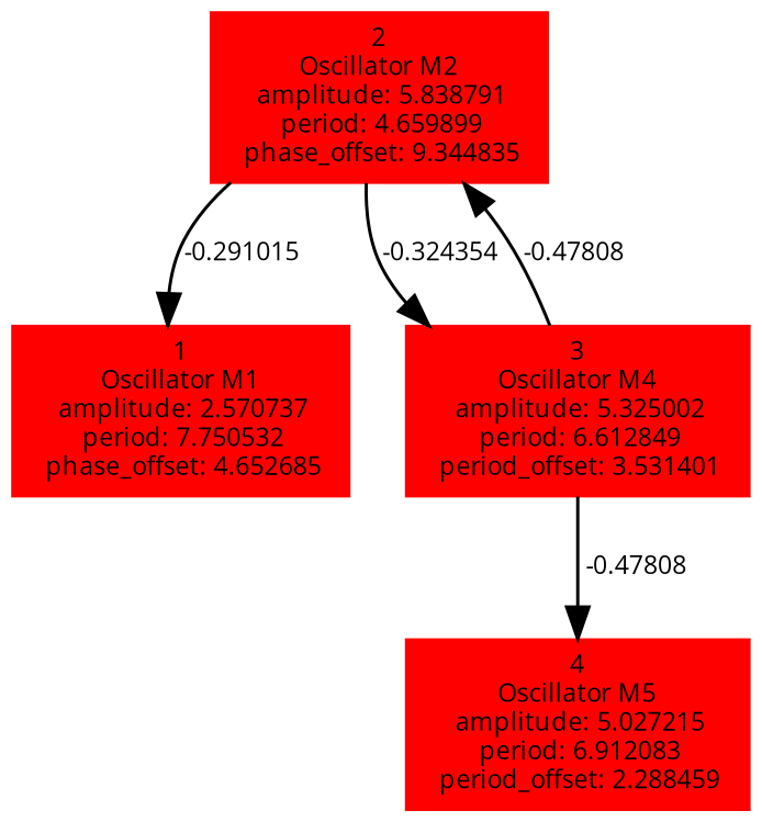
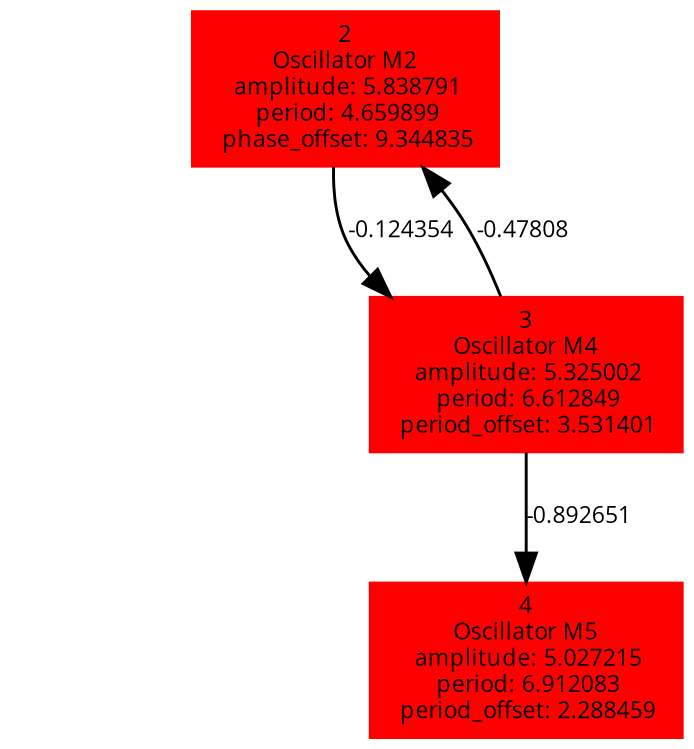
  digraph {
    fontname="Open Sans"
    forcelabels=true
    node [color=red fontname="Open Sans" fontsize=8 shape=box style=filled]
    edge [fontname="Open Sans" fontsize=8]
-   n1 [label=<1<BR />Oscillator M1<BR /> amplitude: 2.570737<BR /> period: 7.750532<BR /> phase_offset: 4.652685>]
    n2 [label=<2<BR />Oscillator M2<BR /> amplitude: 5.838791<BR /> period: 4.659899<BR /> phase_offset: 9.344835>]
    n3 [label=<3<BR />Oscillator M4<BR /> amplitude: 5.325002<BR /> period: 6.612849<BR /> period_offset: 3.531401>]
    n4 [label=<4<BR />Oscillator M5<BR /> amplitude: 5.027215<BR /> period: 6.912083<BR /> period_offset: 2.288459>]
-   n2 -> n1 [label="-0.291015 "]
-   n2 -> n3 [label="-0.324354 "]
+   n2 -> n3 [label="-0.124354 "]
    n3 -> n2 [label="-0.47808 "]
-   n3 -> n4 [label="-0.47808 "]
+   n3 -> n4 [label="-0.892651 "]
  }
